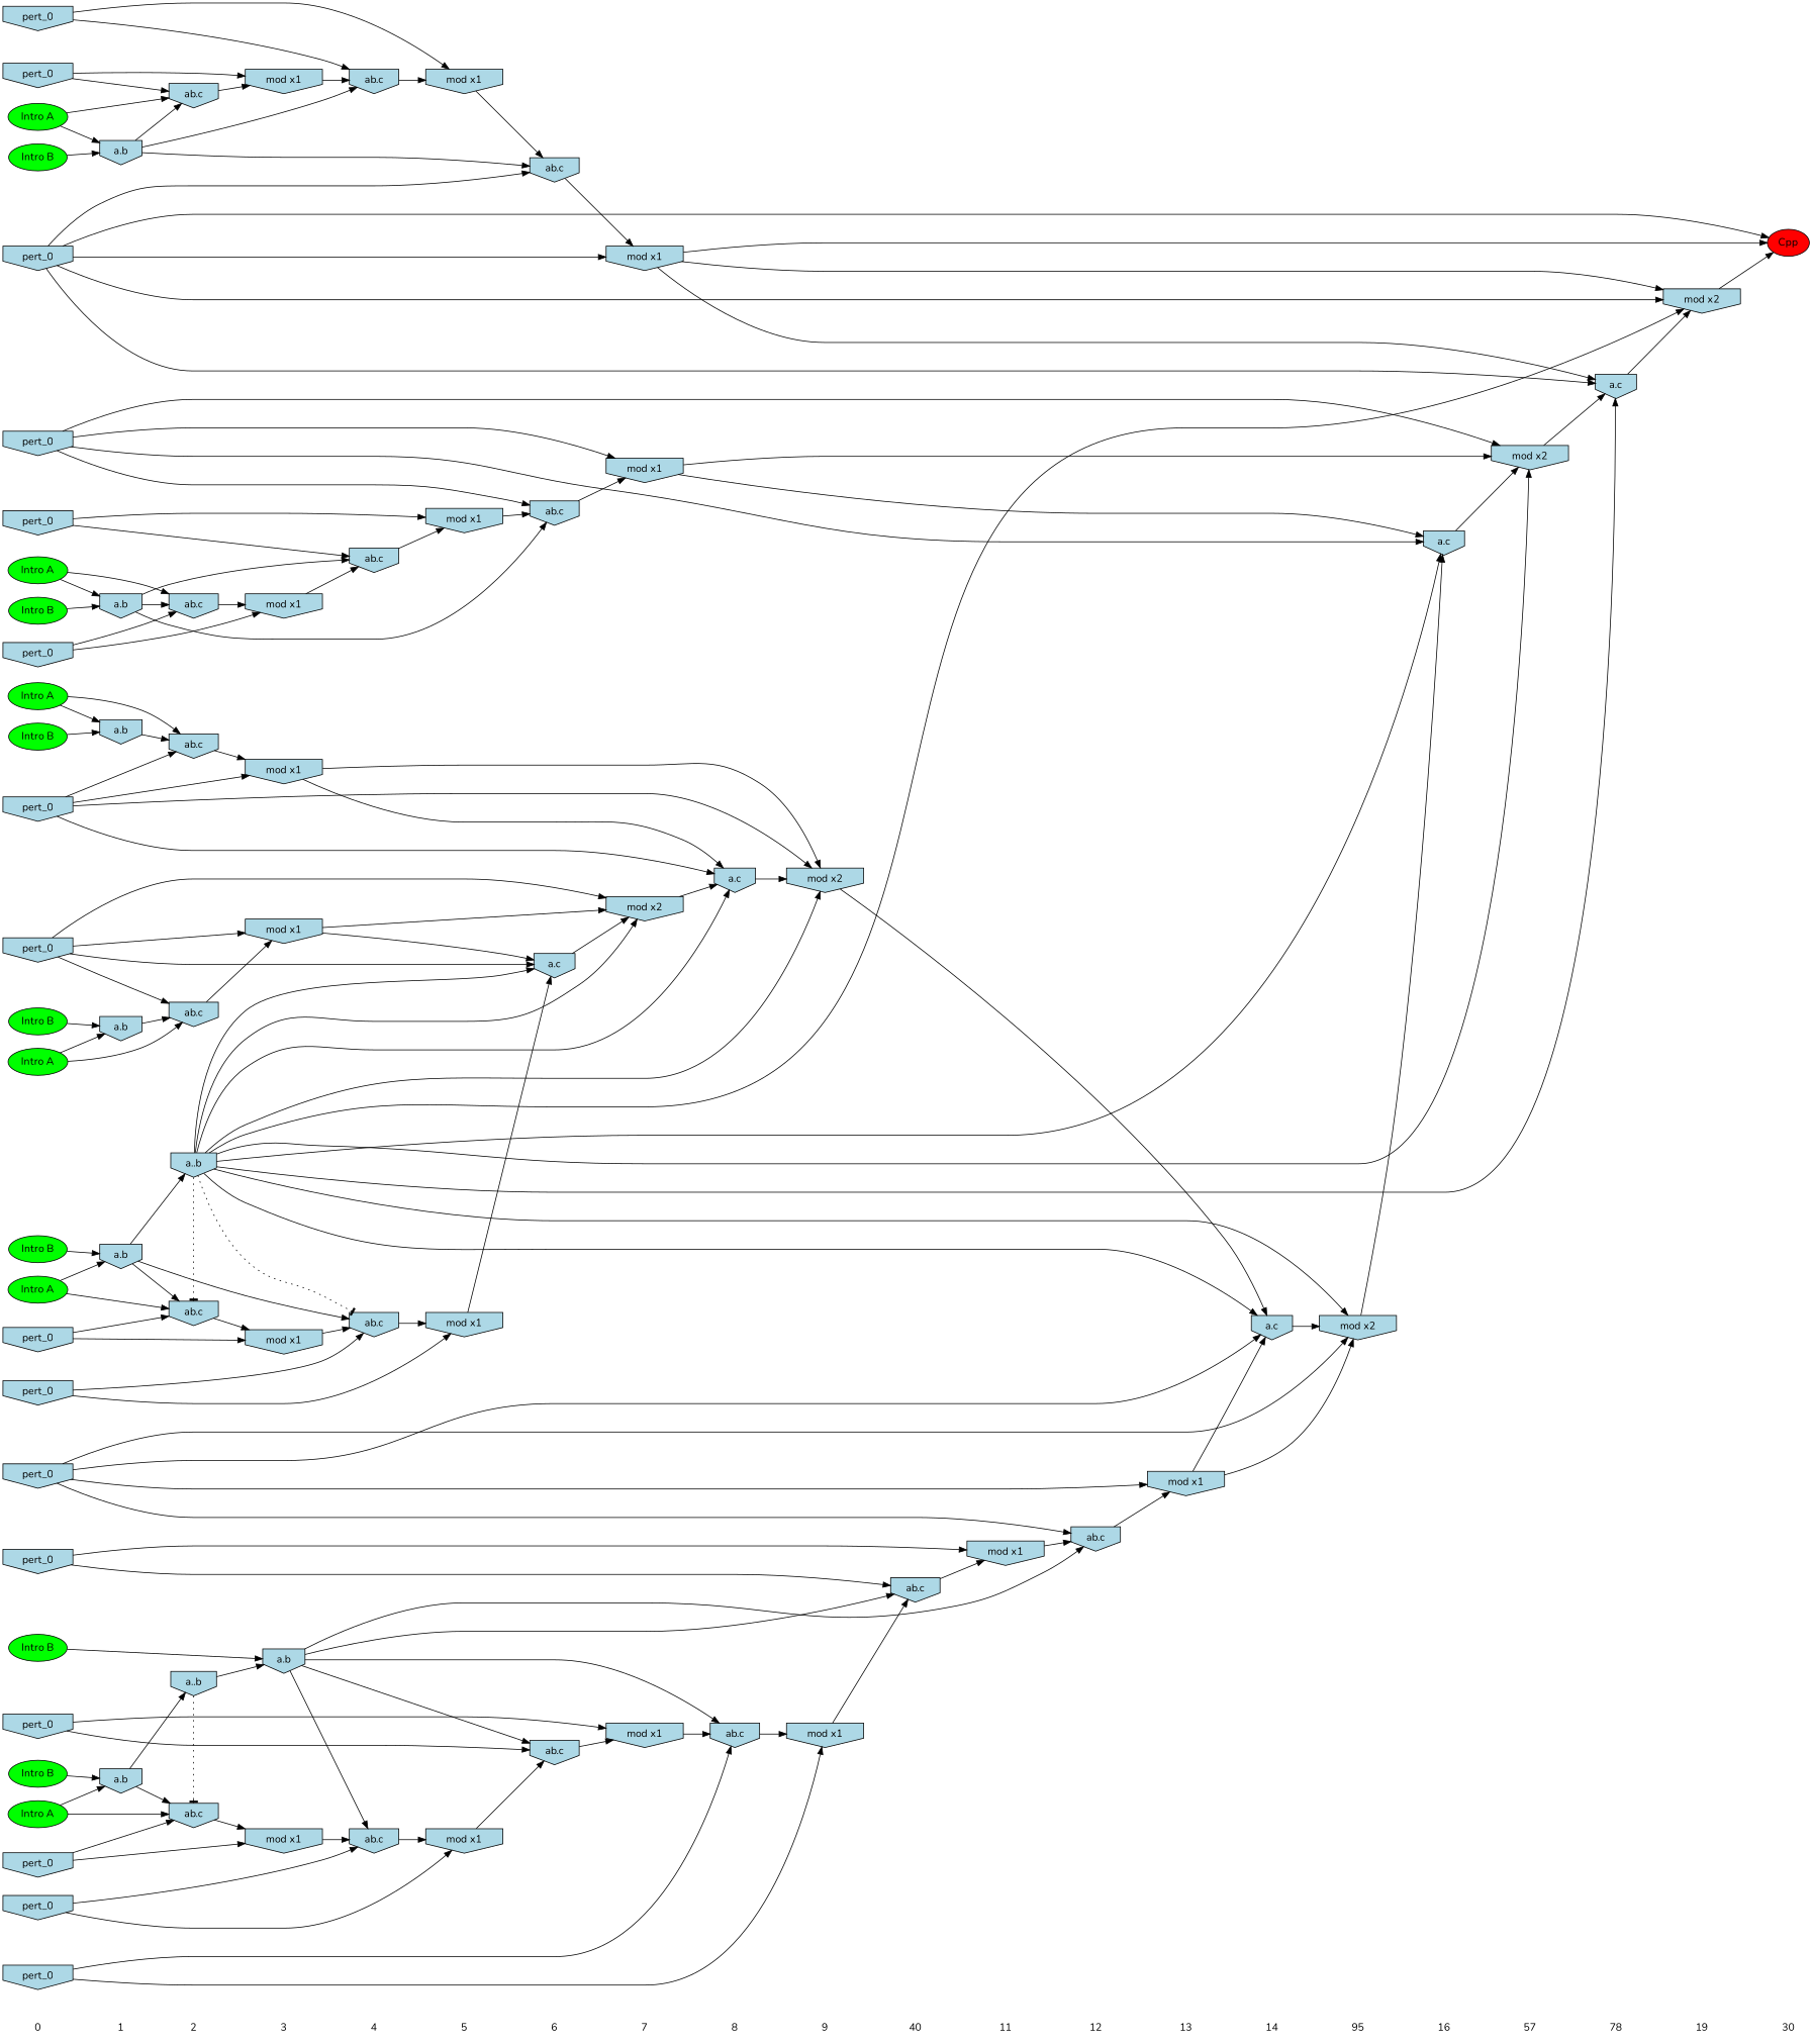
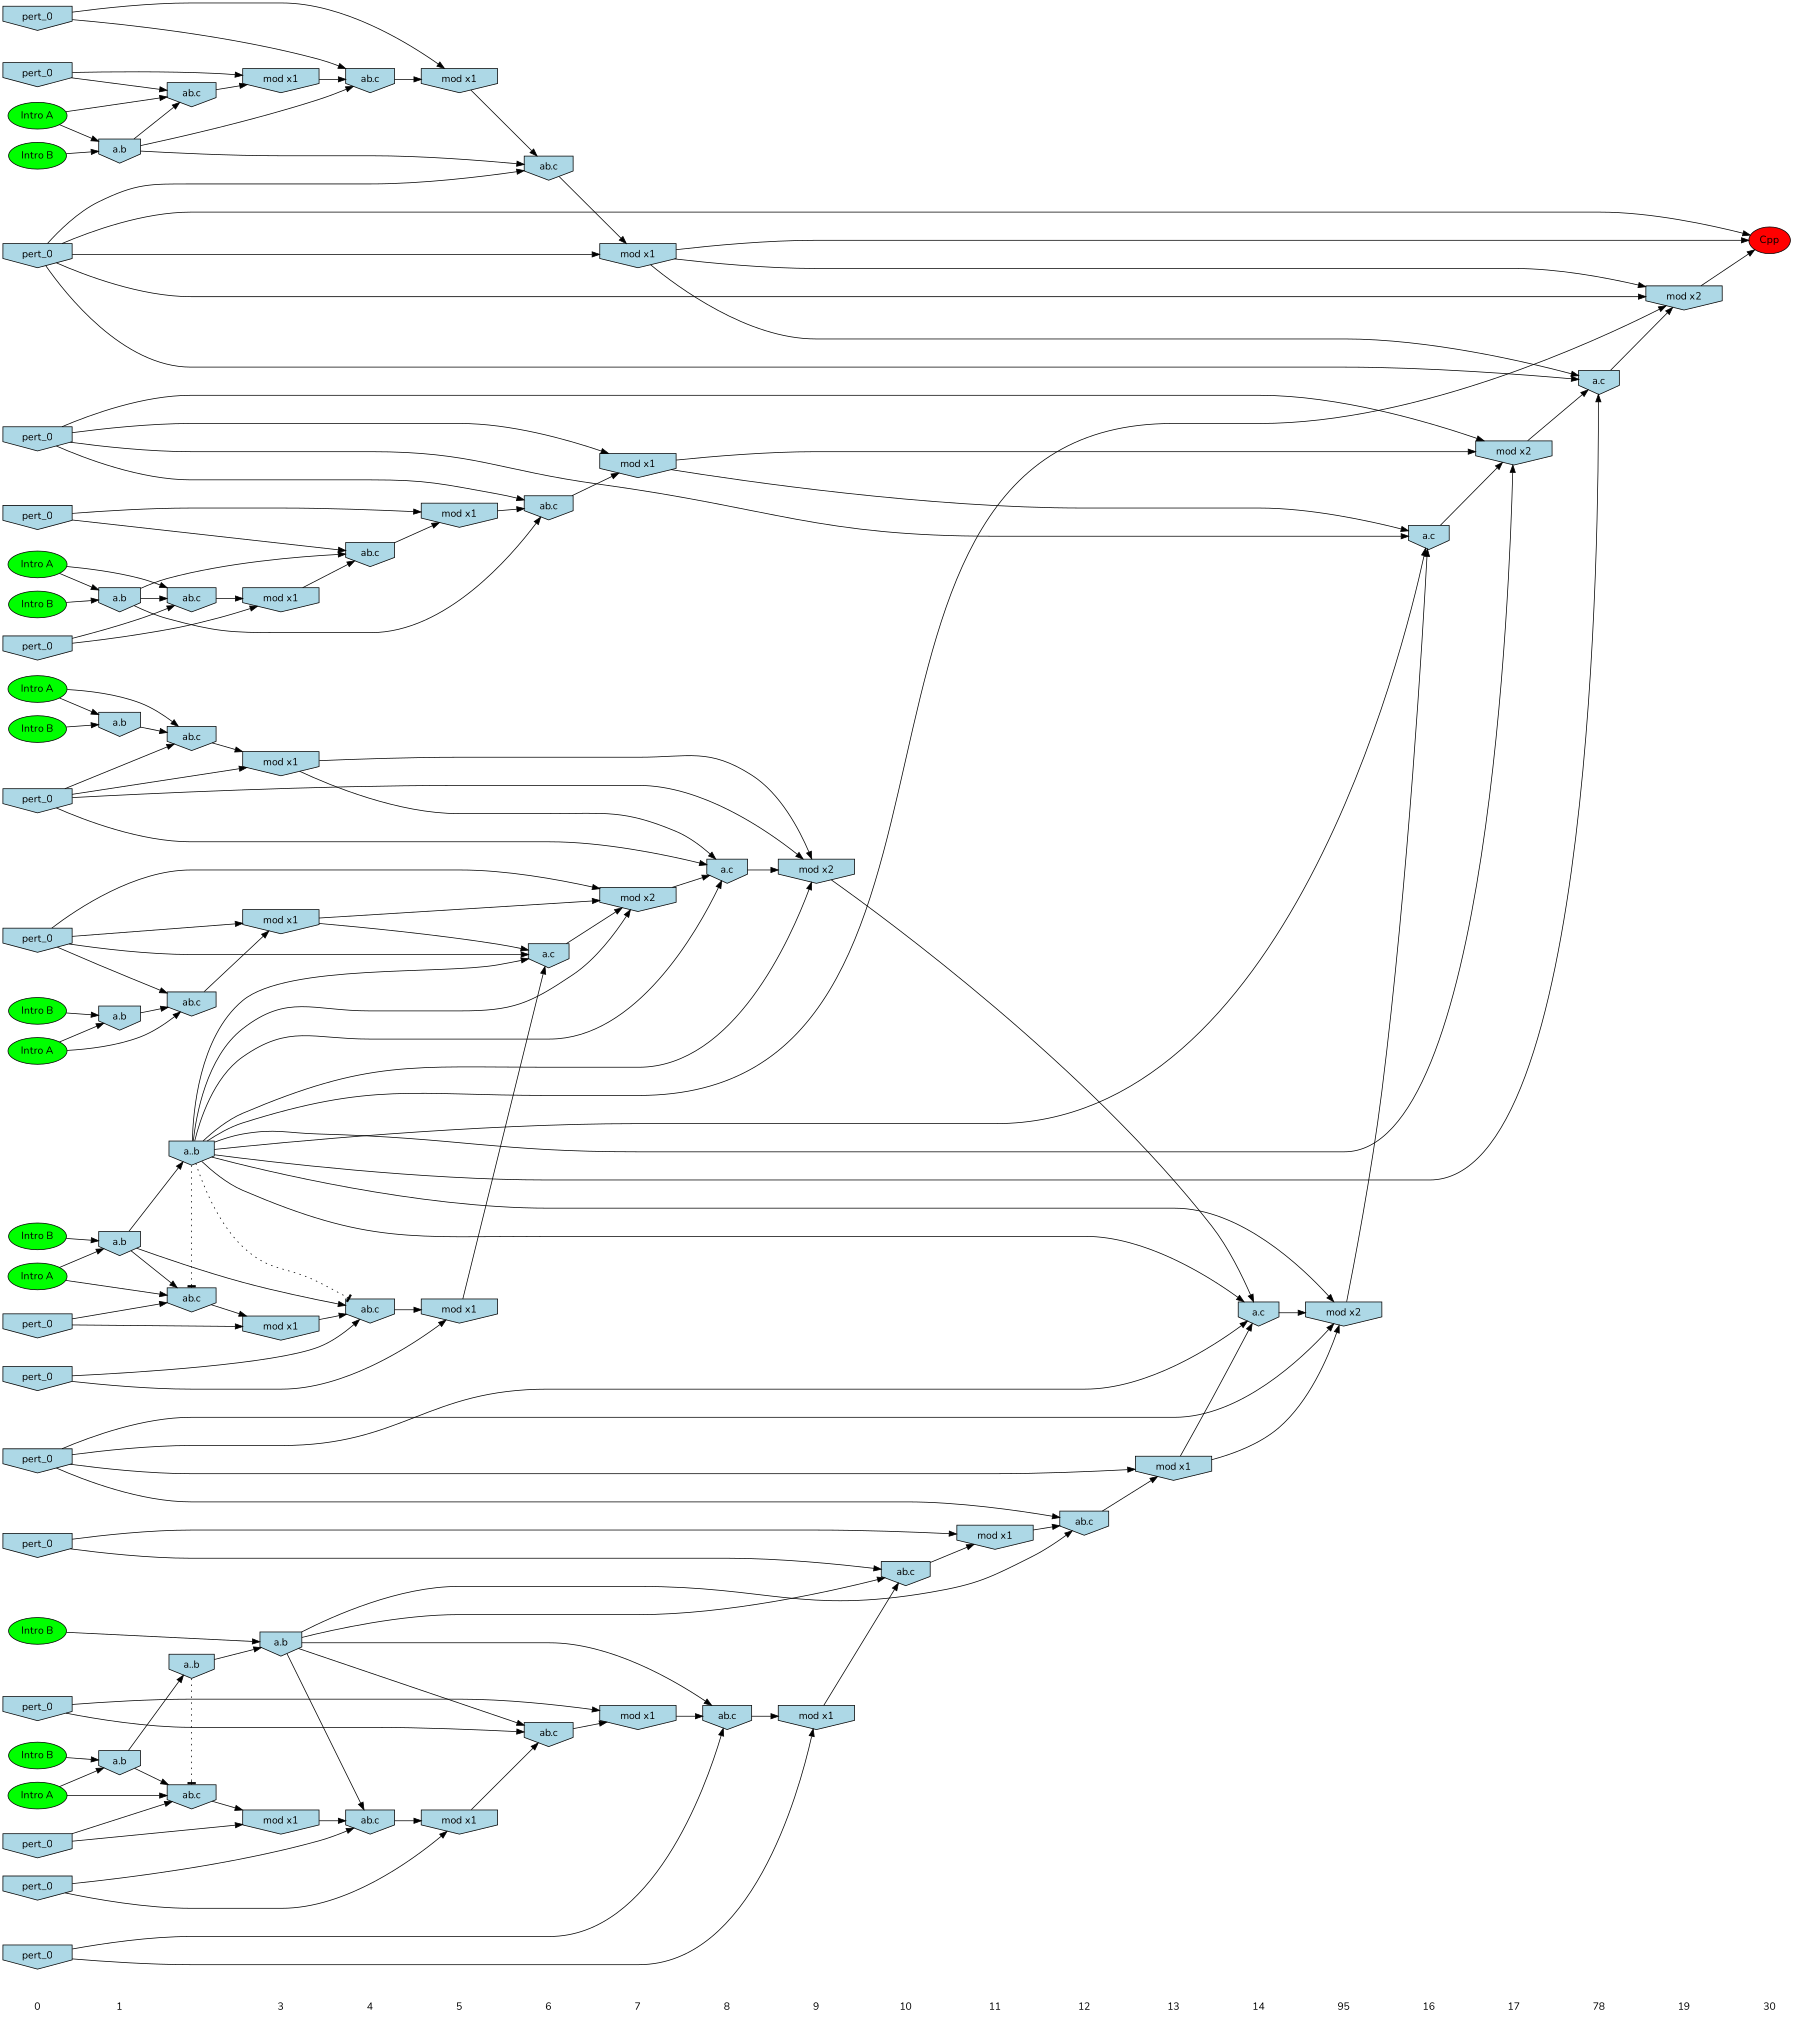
  digraph {
    fontname=Nunito
    rankdir=LR
    ranksep=.5
    node [fontname=Nunito shape=invhouse fillcolor=lightblue style=filled]
    edge [fontname=Nunito]
    0 [shape=plaintext fillcolor="" style=""]
    n2 [fillcolor=green label="Intro A" shape=""]
    n3 [fillcolor=green label="Intro B" shape=""]
    n4 [fillcolor=green label="Intro A" shape=""]
    n5 [fillcolor=green label="Intro B" shape=""]
    n6 [fillcolor=green label="Intro A" shape=""]
    n7 [fillcolor=green label="Intro B" shape=""]
    n8 [fillcolor=green label="Intro A" shape=""]
    n9 [fillcolor=green label="Intro A" shape=""]
    n10 [fillcolor=green label="Intro B" shape=""]
    n11 [fillcolor=green label="Intro B" shape=""]
    n12 [fillcolor=green label="Intro B" shape=""]
    n13 [fillcolor=green label="Intro A" shape=""]
    n14 [fillcolor=green label="Intro B" shape=""]
    n15 [label=pert_0]
    n16 [label=pert_0]
    n17 [label=pert_0]
    n18 [label=pert_0]
    n19 [label=pert_0]
    n20 [label=pert_0]
    n21 [label=pert_0]
    n22 [label=pert_0]
    n23 [label=pert_0]
    n24 [label=pert_0]
    n25 [label=pert_0]
    n26 [label=pert_0]
    n27 [label=pert_0]
    n28 [label=pert_0]
    n29 [label=pert_0]
    n30 [label=pert_0]
    1 [shape=plaintext fillcolor="" style=""]
    n32 [label="a.b"]
    n33 [label="a.b"]
    n34 [label="a.b"]
    n35 [label="a.b"]
    n36 [label="a.b"]
    n37 [label="a.b"]
-   2 [shape=plaintext fillcolor="" style=""]
    n39 [label="ab.c"]
    n40 [label="ab.c"]
    n41 [label="ab.c"]
    n42 [label="ab.c"]
    n43 [label="ab.c"]
    n44 [label="a..b"]
    n45 [label="a..b"]
    n46 [label="ab.c"]
    3 [shape=plaintext fillcolor="" style=""]
    n48 [label="mod x1"]
    n49 [label="mod x1"]
    n50 [label="mod x1"]
    n51 [label="a.b"]
    n52 [label="mod x1"]
    n53 [label="mod x1"]
    n54 [label="mod x1"]
    4 [shape=plaintext fillcolor="" style=""]
    n56 [label="ab.c"]
    n57 [label="ab.c"]
    n58 [label="ab.c"]
    n59 [label="ab.c"]
    5 [shape=plaintext fillcolor="" style=""]
    n61 [label="mod x1"]
    n62 [label="mod x1"]
    n63 [label="mod x1"]
    n64 [label="mod x1"]
    6 [shape=plaintext fillcolor="" style=""]
    n66 [label="ab.c"]
    n67 [label="ab.c"]
    n68 [label="a.c"]
    n69 [label="ab.c"]
    7 [shape=plaintext fillcolor="" style=""]
    n71 [label="mod x1"]
    n72 [label="mod x1"]
    n73 [label="mod x2"]
    n74 [label="mod x1"]
    8 [shape=plaintext fillcolor="" style=""]
    n76 [label="ab.c"]
    n77 [label="a.c"]
    9 [shape=plaintext fillcolor="" style=""]
    n79 [label="mod x1"]
    n80 [label="mod x2"]
-   10 [shape=plaintext label=40 fillcolor="" style=""]
+   10 [shape=plaintext fillcolor="" style=""]
    n82 [label="ab.c"]
    11 [shape=plaintext fillcolor="" style=""]
    n84 [label="mod x1"]
    12 [shape=plaintext fillcolor="" style=""]
    n86 [label="ab.c"]
    13 [shape=plaintext fillcolor="" style=""]
    n88 [label="mod x1"]
    14 [shape=plaintext fillcolor="" style=""]
    n90 [label="a.c"]
    n91 [label=95 shape=plaintext fillcolor="" style=""]
    n92 [label="mod x2"]
    16 [shape=plaintext fillcolor="" style=""]
    n94 [label="a.c"]
-   17 [shape=plaintext label=57 fillcolor="" style=""]
+   17 [shape=plaintext fillcolor="" style=""]
    n96 [label="mod x2"]
    n97 [label=78 shape=plaintext fillcolor="" style=""]
    n98 [label="a.c"]
    19 [shape=plaintext fillcolor="" style=""]
    n100 [label="mod x2"]
    n101 [label=30 shape=plaintext fillcolor="" style=""]
    n102 [fillcolor=red label=Cpp shape=""]
    subgraph sub_1 {
      rank=same
      0
      n2
      n3
      n4
      n5
      n6
      n7
      n8
      n9
      n10
      n11
      n12
      n13
      n14
      n15
      n16
      n17
      n18
      n19
      n20
      n21
      n22
      n23
      n24
      n25
      n26
      n27
      n28
      n29
      n30
    }
    subgraph sub_2 {
      rank=same
      1
      n32
      n33
      n34
      n35
      n36
      n37
    }
    subgraph sub_3 {
      rank=same
-     2
      n39
      n40
      n41
      n42
      n43
      n44
      n45
      n46
    }
    subgraph sub_4 {
      rank=same
      3
      n48
      n49
      n50
      n51
      n52
      n53
      n54
    }
    subgraph sub_5 {
      rank=same
      4
      n56
      n57
      n58
      n59
    }
    subgraph sub_6 {
      rank=same
      5
      n61
      n62
      n63
      n64
    }
    subgraph sub_7 {
      rank=same
      6
      n66
      n67
      n68
      n69
    }
    subgraph sub_8 {
      rank=same
      7
      n71
      n72
      n73
      n74
    }
    subgraph sub_9 {
      rank=same
      8
      n76
      n77
    }
    subgraph sub_10 {
      rank=same
      9
      n79
      n80
    }
    subgraph sub_11 {
      rank=same
      10
      n82
    }
    subgraph sub_12 {
      rank=same
      11
      n84
    }
    subgraph sub_13 {
      rank=same
      12
      n86
    }
    subgraph sub_14 {
      rank=same
      13
      n88
    }
    subgraph sub_15 {
      rank=same
      14
      n90
    }
    subgraph sub_16 {
      rank=same
      n91
      n92
    }
    subgraph sub_17 {
      rank=same
      16
      n94
    }
    subgraph sub_18 {
      rank=same
      17
      n96
    }
    subgraph sub_19 {
      rank=same
      n97
      n98
    }
    subgraph sub_20 {
      rank=same
      19
      n100
    }
    subgraph sub_21 {
      rank=same
      n101
      n102
    }
    0 -> 1 [style=invis]
    n2 -> n32
    n2 -> n40
    n3 -> n33
    n4 -> n36
    n4 -> n43
    n5 -> n34
    n6 -> n34
    n6 -> n39
    n7 -> n32
    n8 -> n37
    n8 -> n46
    n9 -> n35
    n9 -> n41
    n10 -> n37
    n11 -> n36
    n12 -> n35
    n13 -> n33
    n13 -> n42
    n14 -> n51
    n15 -> n57
    n15 -> n62
    n16 -> n43
    n16 -> n53
    n17 -> n39
    n17 -> n49
    n17 -> n77
    n17 -> n80
    n18 -> n56
    n18 -> n61
    n19 -> n82
    n19 -> n84
    n20 -> n69
    n20 -> n74
    n21 -> n67
    n21 -> n72
    n21 -> n98
    n21 -> n100
    n21 -> n102
    n22 -> n66
    n22 -> n71
    n22 -> n94
    n22 -> n96
    n23 -> n46
    n23 -> n50
    n24 -> n42
    n24 -> n52
    n24 -> n68
    n24 -> n73
    n25 -> n58
    n25 -> n64
    n26 -> n40
    n26 -> n54
    n27 -> n59
    n27 -> n63
    n28 -> n86
    n28 -> n88
    n28 -> n90
    n28 -> n92
    n29 -> n76
    n29 -> n79
    n30 -> n41
    n30 -> n48
-   1 -> 2 [style=invis]
    n32 -> n40
    n32 -> n59
    n32 -> n67
    n33 -> n42
    n34 -> n39
    n35 -> n41
    n35 -> n45
    n35 -> n56
    n36 -> n43
    n36 -> n44
    n37 -> n46
    n37 -> n57
    n37 -> n66
-   2 -> 3 [style=invis]
    n39 -> n49
    n40 -> n54
    n41 -> n48
    n42 -> n52
    n43 -> n53
    n44 -> n43 [arrowhead=tee style=dotted]
    n44 -> n51
    n45 -> n41 [arrowhead=tee style=dotted]
    n45 -> n56 [arrowhead=tee style=dotted]
    n45 -> n68
    n45 -> n73
    n45 -> n77
    n45 -> n80
    n45 -> n90
    n45 -> n92
    n45 -> n94
    n45 -> n96
    n45 -> n98
    n45 -> n100
    n46 -> n50
    3 -> 4 [style=invis]
    n48 -> n56
    n49 -> n77
    n49 -> n80
    n50 -> n57
    n51 -> n58
    n51 -> n69
    n51 -> n76
    n51 -> n82
    n51 -> n86
    n52 -> n68
    n52 -> n73
    n53 -> n58
    n54 -> n59
    4 -> 5 [style=invis]
    n56 -> n61
    n57 -> n62
    n58 -> n64
    n59 -> n63
    5 -> 6 [style=invis]
    n61 -> n68
    n62 -> n66
    n63 -> n67
    n64 -> n69
    6 -> 7 [style=invis]
    n66 -> n71
    n67 -> n72
    n68 -> n73
    n69 -> n74
    7 -> 8 [style=invis]
    n71 -> n94
    n71 -> n96
    n72 -> n98
    n72 -> n100
    n72 -> n102
    n73 -> n77
    n74 -> n76
    8 -> 9 [style=invis]
    n76 -> n79
    n77 -> n80
    9 -> 10 [style=invis]
    n79 -> n82
    n80 -> n90
    10 -> 11 [style=invis]
    n82 -> n84
    11 -> 12 [style=invis]
    n84 -> n86
    12 -> 13 [style=invis]
    n86 -> n88
    13 -> 14 [style=invis]
    n88 -> n90
    n88 -> n92
    14 -> n91 [style=invis]
    n90 -> n92
    n91 -> 16 [style=invis]
    n92 -> n94
    16 -> 17 [style=invis]
    n94 -> n96
    17 -> n97 [style=invis]
    n96 -> n98
    n97 -> 19 [style=invis]
    n98 -> n100
    19 -> n101 [style=invis]
    n100 -> n102
  }
